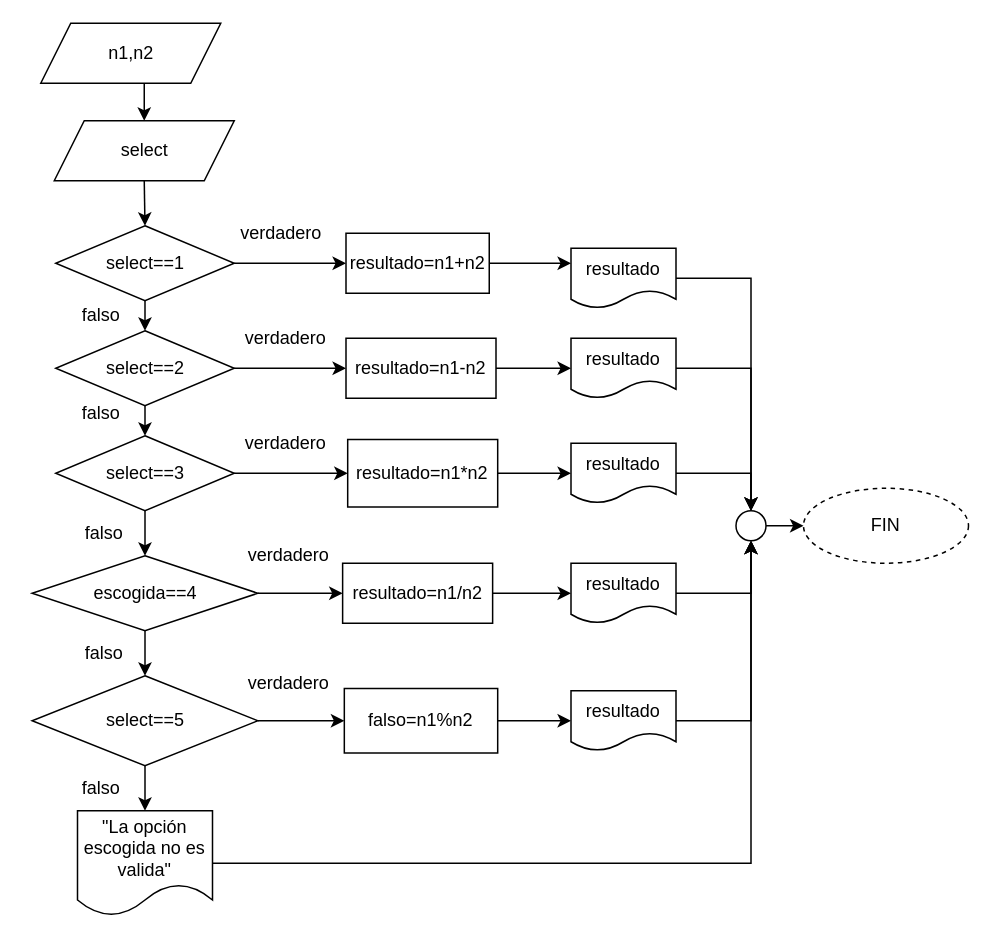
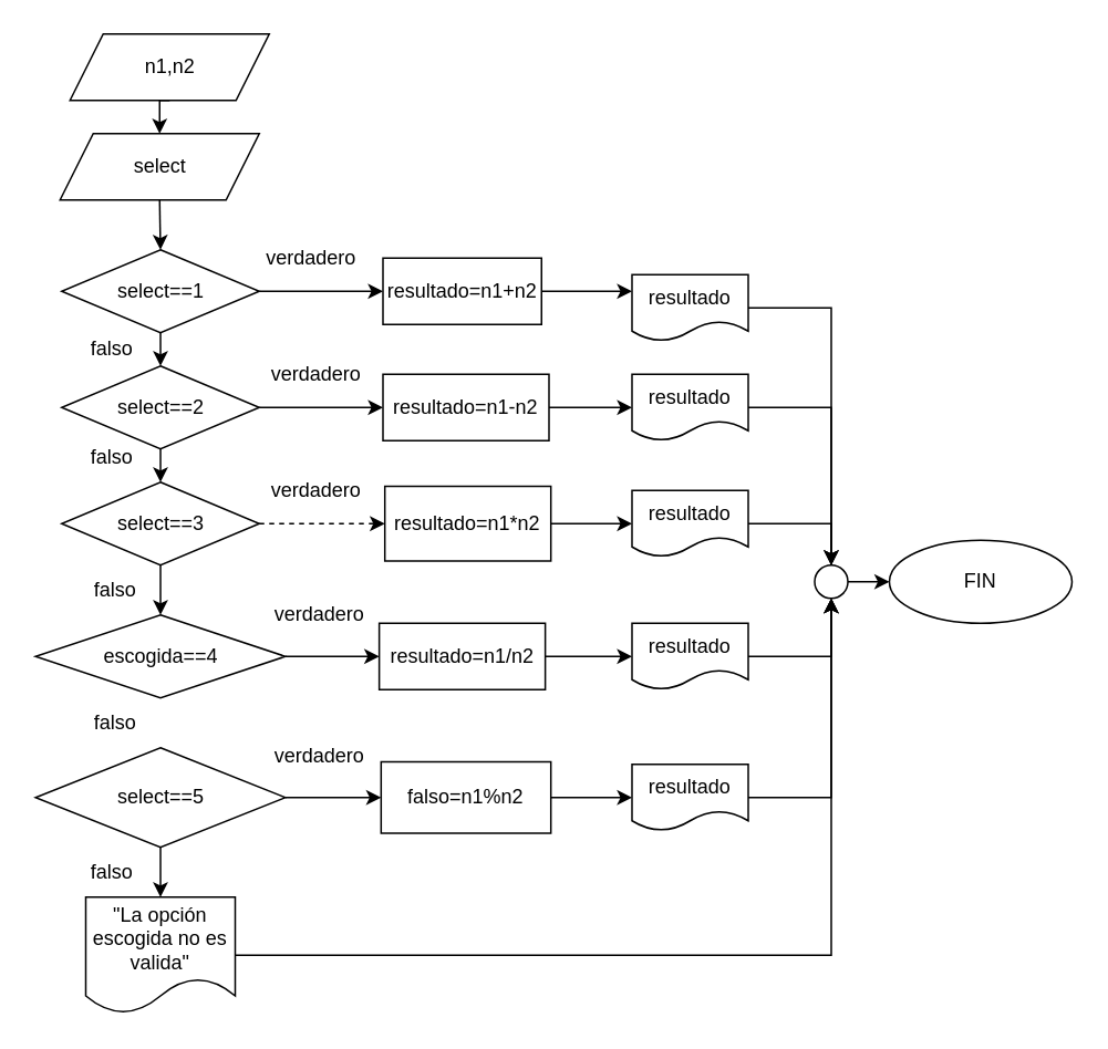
  <mxCell id="0" />
  <mxCell id="1" parent="0" />
  <mxCell id="2" style="edgeStyle=orthogonalEdgeStyle;rounded=0;orthogonalLoop=1;jettySize=auto;html=1;exitX=0.5;exitY=1;exitDx=0;exitDy=0;entryX=0.5;entryY=0;entryDx=0;entryDy=0;" edge="1" parent="1" source="3" target="51"><mxGeometry relative="1" as="geometry" /></mxCell>
- <mxCell id="3" value="n1,n2" style="shape=parallelogram;perimeter=parallelogramPerimeter;whiteSpace=wrap;html=1;fixedSize=1;" parent="1" vertex="1"><mxGeometry x="26.5" y="15" width="120" height="40" as="geometry" /></mxCell>
+ <mxCell id="3" value="n1,n2" style="shape=parallelogram;perimeter=parallelogramPerimeter;whiteSpace=wrap;html=1;fixedSize=1;" parent="1" vertex="1"><mxGeometry x="41.5" y="20" width="120" height="40" as="geometry" /></mxCell>
  <mxCell id="4" style="edgeStyle=orthogonalEdgeStyle;rounded=0;orthogonalLoop=1;jettySize=auto;html=1;exitX=1;exitY=0.5;exitDx=0;exitDy=0;entryX=0.5;entryY=0;entryDx=0;entryDy=0;" parent="1" source="52" target="23" edge="1"><mxGeometry relative="1" as="geometry"><mxPoint x="410" y="190" as="sourcePoint" /></mxGeometry></mxCell>
  <mxCell id="5" style="edgeStyle=orthogonalEdgeStyle;rounded=0;orthogonalLoop=1;jettySize=auto;html=1;exitX=0.5;exitY=1;exitDx=0;exitDy=0;entryX=0.5;entryY=0;entryDx=0;entryDy=0;" parent="1" source="7" target="11" edge="1"><mxGeometry relative="1" as="geometry" /></mxCell>
  <mxCell id="6" style="edgeStyle=orthogonalEdgeStyle;rounded=0;orthogonalLoop=1;jettySize=auto;html=1;exitX=1;exitY=0.5;exitDx=0;exitDy=0;entryX=0;entryY=0.5;entryDx=0;entryDy=0;" edge="1" parent="1" source="7" target="37"><mxGeometry relative="1" as="geometry" /></mxCell>
  <mxCell id="7" value="select==2" style="rhombus;whiteSpace=wrap;html=1;" parent="1" vertex="1"><mxGeometry x="36.5" y="220" width="119" height="50" as="geometry" /></mxCell>
  <mxCell id="8" style="edgeStyle=orthogonalEdgeStyle;rounded=0;orthogonalLoop=1;jettySize=auto;html=1;exitX=0.5;exitY=1;exitDx=0;exitDy=0;" parent="1" edge="1"><mxGeometry relative="1" as="geometry"><mxPoint x="99" y="220" as="sourcePoint" /><mxPoint x="99" y="220" as="targetPoint" /></mxGeometry></mxCell>
  <mxCell id="9" style="edgeStyle=orthogonalEdgeStyle;rounded=0;orthogonalLoop=1;jettySize=auto;html=1;exitX=0.5;exitY=1;exitDx=0;exitDy=0;entryX=0.5;entryY=0;entryDx=0;entryDy=0;" parent="1" source="11" target="14" edge="1"><mxGeometry relative="1" as="geometry" /></mxCell>
- <mxCell id="10" style="edgeStyle=orthogonalEdgeStyle;rounded=0;orthogonalLoop=1;jettySize=auto;html=1;exitX=1;exitY=0.5;exitDx=0;exitDy=0;entryX=0;entryY=0.5;entryDx=0;entryDy=0;" edge="1" parent="1" source="11" target="40"><mxGeometry relative="1" as="geometry" /></mxCell>
+ <mxCell id="10" style="edgeStyle=orthogonalEdgeStyle;rounded=0;orthogonalLoop=1;jettySize=auto;html=1;exitX=1;exitY=0.5;exitDx=0;exitDy=0;entryX=0;entryY=0.5;entryDx=0;entryDy=0;dashed=1;" edge="1" parent="1" source="11" target="40"><mxGeometry relative="1" as="geometry" /></mxCell>
  <mxCell id="11" value="select==3" style="rhombus;whiteSpace=wrap;html=1;" parent="1" vertex="1"><mxGeometry x="36.5" y="290" width="119" height="50" as="geometry" /></mxCell>
- <mxCell id="12" style="edgeStyle=orthogonalEdgeStyle;rounded=0;orthogonalLoop=1;jettySize=auto;html=1;exitX=0.5;exitY=1;exitDx=0;exitDy=0;entryX=0.5;entryY=0;entryDx=0;entryDy=0;" parent="1" source="14" target="17" edge="1"><mxGeometry relative="1" as="geometry" /></mxCell>
  <mxCell id="13" style="edgeStyle=orthogonalEdgeStyle;rounded=0;orthogonalLoop=1;jettySize=auto;html=1;exitX=1;exitY=0.5;exitDx=0;exitDy=0;entryX=0;entryY=0.5;entryDx=0;entryDy=0;" edge="1" parent="1" source="14" target="46"><mxGeometry relative="1" as="geometry" /></mxCell>
  <mxCell id="14" value="escogida==4" style="rhombus;whiteSpace=wrap;html=1;" parent="1" vertex="1"><mxGeometry x="20.75" y="370" width="150.5" height="50" as="geometry" /></mxCell>
  <mxCell id="15" style="edgeStyle=orthogonalEdgeStyle;rounded=0;orthogonalLoop=1;jettySize=auto;html=1;exitX=0.5;exitY=1;exitDx=0;exitDy=0;entryX=0.5;entryY=0;entryDx=0;entryDy=0;" parent="1" source="17" target="20" edge="1"><mxGeometry relative="1" as="geometry" /></mxCell>
  <mxCell id="16" style="edgeStyle=orthogonalEdgeStyle;rounded=0;orthogonalLoop=1;jettySize=auto;html=1;exitX=1;exitY=0.5;exitDx=0;exitDy=0;entryX=0;entryY=0.5;entryDx=0;entryDy=0;" edge="1" parent="1" source="17" target="43"><mxGeometry relative="1" as="geometry" /></mxCell>
  <mxCell id="17" value="select==5" style="rhombus;whiteSpace=wrap;html=1;" parent="1" vertex="1"><mxGeometry x="20.75" y="450" width="150.5" height="60" as="geometry" /></mxCell>
  <mxCell id="18" style="edgeStyle=orthogonalEdgeStyle;rounded=0;orthogonalLoop=1;jettySize=auto;html=1;exitX=1;exitY=0.5;exitDx=0;exitDy=0;entryX=0.5;entryY=0;entryDx=0;entryDy=0;" parent="1" source="53" target="23" edge="1"><mxGeometry relative="1" as="geometry"><mxPoint x="399" y="275" as="sourcePoint" /></mxGeometry></mxCell>
  <mxCell id="19" style="edgeStyle=orthogonalEdgeStyle;rounded=0;orthogonalLoop=1;jettySize=auto;html=1;exitX=1;exitY=0.5;exitDx=0;exitDy=0;entryX=0.5;entryY=1;entryDx=0;entryDy=0;" parent="1" source="20" target="23" edge="1"><mxGeometry relative="1" as="geometry" /></mxCell>
  <mxCell id="20" value="&quot;La opción escogida no es valida&quot;" style="shape=document;whiteSpace=wrap;html=1;boundedLbl=1;" parent="1" vertex="1"><mxGeometry x="51" y="540" width="90" height="70" as="geometry" /></mxCell>
- <mxCell id="21" value="FIN" style="ellipse;whiteSpace=wrap;html=1;dashed=1;" parent="1" vertex="1"><mxGeometry x="535" y="325" width="110" height="50" as="geometry" /></mxCell>
+ <mxCell id="21" value="FIN" style="ellipse;whiteSpace=wrap;html=1;" parent="1" vertex="1"><mxGeometry x="535" y="325" width="110" height="50" as="geometry" /></mxCell>
  <mxCell id="22" style="edgeStyle=orthogonalEdgeStyle;rounded=0;orthogonalLoop=1;jettySize=auto;html=1;exitX=1;exitY=0.5;exitDx=0;exitDy=0;entryX=0;entryY=0.5;entryDx=0;entryDy=0;" parent="1" source="23" target="21" edge="1"><mxGeometry relative="1" as="geometry" /></mxCell>
  <mxCell id="23" value="" style="ellipse;whiteSpace=wrap;html=1;aspect=fixed;" parent="1" vertex="1"><mxGeometry x="490" y="340" width="20" height="20" as="geometry" /></mxCell>
  <mxCell id="24" value="verdadero" style="text;html=1;strokeColor=none;fillColor=none;align=center;verticalAlign=middle;whiteSpace=wrap;rounded=0;" parent="1" vertex="1"><mxGeometry x="156.5" y="140" width="60" height="30" as="geometry" /></mxCell>
  <mxCell id="25" value="verdadero" style="text;html=1;strokeColor=none;fillColor=none;align=center;verticalAlign=middle;whiteSpace=wrap;rounded=0;" parent="1" vertex="1"><mxGeometry x="160" y="210" width="60" height="30" as="geometry" /></mxCell>
  <mxCell id="26" value="verdadero" style="text;html=1;strokeColor=none;fillColor=none;align=center;verticalAlign=middle;whiteSpace=wrap;rounded=0;" parent="1" vertex="1"><mxGeometry x="160" y="280" width="60" height="30" as="geometry" /></mxCell>
  <mxCell id="27" value="verdadero" style="text;html=1;strokeColor=none;fillColor=none;align=center;verticalAlign=middle;whiteSpace=wrap;rounded=0;" parent="1" vertex="1"><mxGeometry x="161.5" y="355" width="60" height="30" as="geometry" /></mxCell>
  <mxCell id="28" value="verdadero" style="text;html=1;strokeColor=none;fillColor=none;align=center;verticalAlign=middle;whiteSpace=wrap;rounded=0;" parent="1" vertex="1"><mxGeometry x="161.5" y="440" width="60" height="30" as="geometry" /></mxCell>
  <mxCell id="29" value="falso" style="text;html=1;strokeColor=none;fillColor=none;align=center;verticalAlign=middle;whiteSpace=wrap;rounded=0;" parent="1" vertex="1"><mxGeometry x="36.5" y="260" width="60" height="30" as="geometry" /></mxCell>
  <mxCell id="30" value="falso" style="text;html=1;strokeColor=none;fillColor=none;align=center;verticalAlign=middle;whiteSpace=wrap;rounded=0;" parent="1" vertex="1"><mxGeometry x="36.5" y="195" width="60" height="30" as="geometry" /></mxCell>
  <mxCell id="31" value="falso" style="text;html=1;strokeColor=none;fillColor=none;align=center;verticalAlign=middle;whiteSpace=wrap;rounded=0;" parent="1" vertex="1"><mxGeometry x="38.5" y="340" width="60" height="30" as="geometry" /></mxCell>
  <mxCell id="32" value="falso" style="text;html=1;strokeColor=none;fillColor=none;align=center;verticalAlign=middle;whiteSpace=wrap;rounded=0;" parent="1" vertex="1"><mxGeometry x="38.5" y="420" width="60" height="30" as="geometry" /></mxCell>
  <mxCell id="33" value="falso" style="text;html=1;strokeColor=none;fillColor=none;align=center;verticalAlign=middle;whiteSpace=wrap;rounded=0;" parent="1" vertex="1"><mxGeometry x="36.5" y="510" width="60" height="30" as="geometry" /></mxCell>
  <mxCell id="34" style="edgeStyle=orthogonalEdgeStyle;rounded=0;orthogonalLoop=1;jettySize=auto;html=1;exitX=1;exitY=0.5;exitDx=0;exitDy=0;entryX=0;entryY=0.25;entryDx=0;entryDy=0;" edge="1" parent="1" source="35" target="52"><mxGeometry relative="1" as="geometry" /></mxCell>
  <mxCell id="35" value="resultado=n1+n2" style="rounded=0;whiteSpace=wrap;html=1;" parent="1" vertex="1"><mxGeometry x="230" y="155" width="95.5" height="40" as="geometry" /></mxCell>
  <mxCell id="36" style="edgeStyle=orthogonalEdgeStyle;rounded=0;orthogonalLoop=1;jettySize=auto;html=1;exitX=1;exitY=0.5;exitDx=0;exitDy=0;entryX=0;entryY=0.5;entryDx=0;entryDy=0;" edge="1" parent="1" source="37" target="53"><mxGeometry relative="1" as="geometry" /></mxCell>
  <mxCell id="37" value="resultado=n1-n2" style="rounded=0;whiteSpace=wrap;html=1;" vertex="1" parent="1"><mxGeometry x="230" y="225" width="100" height="40" as="geometry" /></mxCell>
  <mxCell id="38" style="edgeStyle=orthogonalEdgeStyle;rounded=0;orthogonalLoop=1;jettySize=auto;html=1;exitX=1;exitY=0.5;exitDx=0;exitDy=0;entryX=0.5;entryY=0;entryDx=0;entryDy=0;" edge="1" parent="1" source="54" target="23"><mxGeometry relative="1" as="geometry" /></mxCell>
  <mxCell id="39" style="edgeStyle=orthogonalEdgeStyle;rounded=0;orthogonalLoop=1;jettySize=auto;html=1;exitX=1;exitY=0.5;exitDx=0;exitDy=0;entryX=0;entryY=0.5;entryDx=0;entryDy=0;" edge="1" parent="1" source="40" target="54"><mxGeometry relative="1" as="geometry" /></mxCell>
  <mxCell id="40" value="resultado=n1*n2" style="rounded=0;whiteSpace=wrap;html=1;" vertex="1" parent="1"><mxGeometry x="231.13" y="292.5" width="100" height="45" as="geometry" /></mxCell>
  <mxCell id="41" style="edgeStyle=orthogonalEdgeStyle;rounded=0;orthogonalLoop=1;jettySize=auto;html=1;exitX=1;exitY=0.5;exitDx=0;exitDy=0;entryX=0.5;entryY=1;entryDx=0;entryDy=0;" edge="1" parent="1" source="56" target="23"><mxGeometry relative="1" as="geometry" /></mxCell>
  <mxCell id="42" style="edgeStyle=orthogonalEdgeStyle;rounded=0;orthogonalLoop=1;jettySize=auto;html=1;exitX=1;exitY=0.5;exitDx=0;exitDy=0;entryX=0;entryY=0.5;entryDx=0;entryDy=0;" edge="1" parent="1" source="43" target="56"><mxGeometry relative="1" as="geometry" /></mxCell>
  <mxCell id="43" value="falso=n1%n2" style="rounded=0;whiteSpace=wrap;html=1;" vertex="1" parent="1"><mxGeometry x="228.88" y="458.5" width="102.25" height="43" as="geometry" /></mxCell>
  <mxCell id="44" style="edgeStyle=orthogonalEdgeStyle;rounded=0;orthogonalLoop=1;jettySize=auto;html=1;exitX=1;exitY=0.5;exitDx=0;exitDy=0;entryX=0.5;entryY=1;entryDx=0;entryDy=0;" edge="1" parent="1" source="55" target="23"><mxGeometry relative="1" as="geometry" /></mxCell>
  <mxCell id="45" style="edgeStyle=orthogonalEdgeStyle;rounded=0;orthogonalLoop=1;jettySize=auto;html=1;exitX=1;exitY=0.5;exitDx=0;exitDy=0;entryX=0;entryY=0.5;entryDx=0;entryDy=0;" edge="1" parent="1" source="46" target="55"><mxGeometry relative="1" as="geometry" /></mxCell>
  <mxCell id="46" value="resultado=n1/n2" style="rounded=0;whiteSpace=wrap;html=1;" vertex="1" parent="1"><mxGeometry x="227.75" y="375" width="100" height="40" as="geometry" /></mxCell>
  <mxCell id="47" style="edgeStyle=orthogonalEdgeStyle;rounded=0;orthogonalLoop=1;jettySize=auto;html=1;exitX=0.5;exitY=1;exitDx=0;exitDy=0;entryX=0.5;entryY=0;entryDx=0;entryDy=0;" edge="1" parent="1" source="49" target="7"><mxGeometry relative="1" as="geometry" /></mxCell>
  <mxCell id="48" style="edgeStyle=orthogonalEdgeStyle;rounded=0;orthogonalLoop=1;jettySize=auto;html=1;exitX=1;exitY=0.5;exitDx=0;exitDy=0;" edge="1" parent="1" source="49" target="35"><mxGeometry relative="1" as="geometry" /></mxCell>
  <mxCell id="49" value="select==1" style="rhombus;whiteSpace=wrap;html=1;" vertex="1" parent="1"><mxGeometry x="36.5" y="150" width="119" height="50" as="geometry" /></mxCell>
  <mxCell id="50" style="edgeStyle=orthogonalEdgeStyle;rounded=0;orthogonalLoop=1;jettySize=auto;html=1;exitX=0.5;exitY=1;exitDx=0;exitDy=0;entryX=0.5;entryY=0;entryDx=0;entryDy=0;" edge="1" parent="1" source="51" target="49"><mxGeometry relative="1" as="geometry" /></mxCell>
  <mxCell id="51" value="select" style="shape=parallelogram;perimeter=parallelogramPerimeter;whiteSpace=wrap;html=1;fixedSize=1;" vertex="1" parent="1"><mxGeometry x="35.5" y="80" width="120" height="40" as="geometry" /></mxCell>
  <mxCell id="52" value="resultado" style="shape=document;whiteSpace=wrap;html=1;boundedLbl=1;" vertex="1" parent="1"><mxGeometry x="380" y="165" width="70" height="40" as="geometry" /></mxCell>
  <mxCell id="53" value="resultado" style="shape=document;whiteSpace=wrap;html=1;boundedLbl=1;" vertex="1" parent="1"><mxGeometry x="380" y="225" width="70" height="40" as="geometry" /></mxCell>
  <mxCell id="54" value="resultado" style="shape=document;whiteSpace=wrap;html=1;boundedLbl=1;" vertex="1" parent="1"><mxGeometry x="380" y="295" width="70" height="40" as="geometry" /></mxCell>
  <mxCell id="55" value="resultado" style="shape=document;whiteSpace=wrap;html=1;boundedLbl=1;" vertex="1" parent="1"><mxGeometry x="380" y="375" width="70" height="40" as="geometry" /></mxCell>
  <mxCell id="56" value="resultado" style="shape=document;whiteSpace=wrap;html=1;boundedLbl=1;" vertex="1" parent="1"><mxGeometry x="380" y="460" width="70" height="40" as="geometry" /></mxCell>
